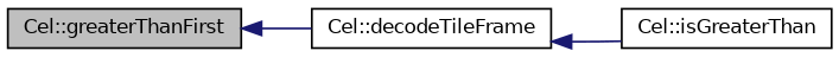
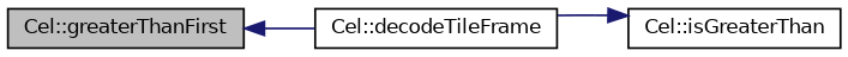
  digraph {
    rankdir=LR
    node [color=black fillcolor=white fontname=Helvetica fontsize=10 shape=record style=filled]
    edge [color=midnightblue dir=back fontname=Helvetica fontsize=10 labelfontname=Helvetica labelfontsize=10 style=solid]
    n1 [fillcolor=grey75 fontcolor=black height=0.2 label="Cel::greaterThanFirst" width=0.4]
    n2 [height=0.2 label="Cel::decodeTileFrame" width=0.4]
    n3 [height=0.2 label="Cel::isGreaterThan" width=0.4]
    n1 -> n2
-   n2 -> n3
+   n3 -> n2
  }
